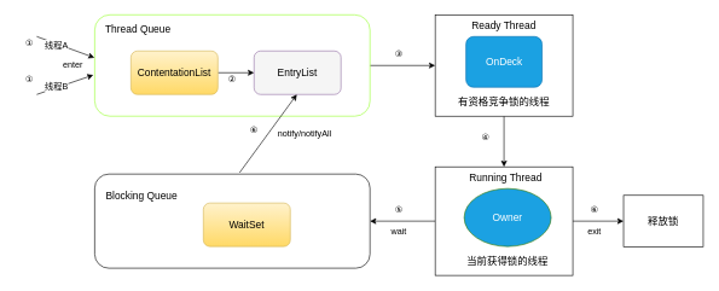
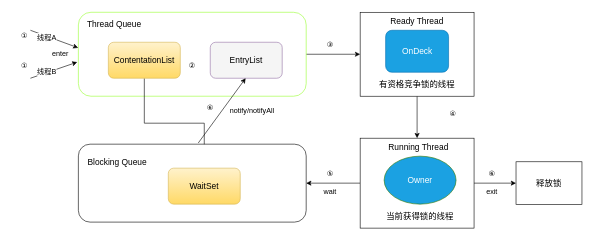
  <mxCell id="0" />
  <mxCell id="1" parent="0" />
  <mxCell id="2" value="" style="edgeStyle=orthogonalEdgeStyle;rounded=0;orthogonalLoop=1;jettySize=auto;html=1;fontSize=12;" parent="1" source="3" target="10" edge="1"><mxGeometry relative="1" as="geometry" /></mxCell>
  <mxCell id="3" value="" style="rounded=1;whiteSpace=wrap;html=1;strokeColor=#99FF33;" parent="1" vertex="1"><mxGeometry x="130" y="20" width="380" height="140" as="geometry" /></mxCell>
- <mxCell id="4" value="" style="edgeStyle=orthogonalEdgeStyle;rounded=0;orthogonalLoop=1;jettySize=auto;html=1;fontSize=12;" parent="1" source="5" target="6" edge="1"><mxGeometry relative="1" as="geometry" /></mxCell>
+ <mxCell id="4" value="" style="edgeStyle=orthogonalEdgeStyle;rounded=0;orthogonalLoop=1;jettySize=auto;html=1;fontSize=12;" parent="1" source="5" target="8" edge="1"><mxGeometry relative="1" as="geometry" /></mxCell>
  <mxCell id="5" value="&lt;font style=&quot;font-size: 14px&quot;&gt;ContentationList&lt;/font&gt;" style="rounded=1;whiteSpace=wrap;html=1;fillColor=#fff2cc;strokeColor=#d6b656;gradientColor=#ffd966;" parent="1" vertex="1"><mxGeometry x="180" y="70" width="120" height="60" as="geometry" /></mxCell>
  <mxCell id="6" value="&lt;font style=&quot;font-size: 14px&quot;&gt;EntryList&lt;/font&gt;" style="rounded=1;whiteSpace=wrap;html=1;fillColor=#f5f5f5;strokeColor=#9673a6;" parent="1" vertex="1"><mxGeometry x="350" y="70" width="120" height="60" as="geometry" /></mxCell>
  <mxCell id="7" value="" style="rounded=1;whiteSpace=wrap;html=1;" parent="1" vertex="1"><mxGeometry x="130" y="240" width="380" height="130" as="geometry" /></mxCell>
  <mxCell id="8" value="&lt;font style=&quot;font-size: 14px&quot;&gt;WaitSet&lt;/font&gt;" style="rounded=1;whiteSpace=wrap;html=1;strokeColor=#d6b656;gradientColor=#ffd966;fillColor=#fff2cc;" parent="1" vertex="1"><mxGeometry x="280" y="280" width="120" height="60" as="geometry" /></mxCell>
  <mxCell id="9" value="" style="edgeStyle=orthogonalEdgeStyle;rounded=0;orthogonalLoop=1;jettySize=auto;html=1;fontSize=12;entryX=0.5;entryY=0;entryDx=0;entryDy=0;" parent="1" source="10" target="14" edge="1"><mxGeometry relative="1" as="geometry"><mxPoint x="698" y="220" as="targetPoint" /></mxGeometry></mxCell>
  <mxCell id="10" value="" style="rounded=0;whiteSpace=wrap;html=1;strokeColor=#000000;glass=0;" parent="1" vertex="1"><mxGeometry x="600" y="20" width="190" height="140" as="geometry" /></mxCell>
  <mxCell id="11" value="&lt;font style=&quot;font-size: 14px&quot;&gt;OnDeck&lt;/font&gt;" style="rounded=1;whiteSpace=wrap;html=1;strokeColor=#006EAF;fillColor=#1ba1e2;fontColor=#ffffff;" parent="1" vertex="1"><mxGeometry x="642.5" y="50" width="105" height="70" as="geometry" /></mxCell>
  <mxCell id="12" value="" style="edgeStyle=orthogonalEdgeStyle;rounded=0;orthogonalLoop=1;jettySize=auto;html=1;fontSize=12;" parent="1" source="14" target="7" edge="1"><mxGeometry relative="1" as="geometry" /></mxCell>
  <mxCell id="13" value="" style="edgeStyle=orthogonalEdgeStyle;rounded=0;orthogonalLoop=1;jettySize=auto;html=1;fontSize=12;" parent="1" source="14" target="35" edge="1"><mxGeometry relative="1" as="geometry" /></mxCell>
  <mxCell id="14" value="" style="rounded=0;whiteSpace=wrap;html=1;strokeColor=#000000;shadow=0;sketch=0;glass=0;" parent="1" vertex="1"><mxGeometry x="600" y="230" width="190" height="150" as="geometry" /></mxCell>
  <mxCell id="15" value="&lt;font style=&quot;font-size: 14px&quot;&gt;Owner&lt;/font&gt;" style="ellipse;whiteSpace=wrap;html=1;strokeColor=#2D7600;fillColor=#1ba1e2;fontColor=#ffffff;" parent="1" vertex="1"><mxGeometry x="640" y="260" width="120" height="80" as="geometry" /></mxCell>
  <mxCell id="16" value="&lt;font style=&quot;font-size: 14px&quot;&gt;有资格竞争锁的线程&lt;/font&gt;" style="text;html=1;strokeColor=none;fillColor=none;align=center;verticalAlign=middle;whiteSpace=wrap;rounded=0;" parent="1" vertex="1"><mxGeometry x="630" y="130" width="130" height="20" as="geometry" /></mxCell>
  <mxCell id="17" value="&lt;font style=&quot;font-size: 14px&quot;&gt;当前获得锁的线程&lt;/font&gt;" style="text;html=1;strokeColor=none;fillColor=none;align=center;verticalAlign=middle;whiteSpace=wrap;rounded=0;shadow=0;glass=0;sketch=0;" parent="1" vertex="1"><mxGeometry x="630" y="350" width="140" height="20" as="geometry" /></mxCell>
  <mxCell id="18" value="&lt;font style=&quot;font-size: 14px&quot;&gt;Ready Thread&lt;/font&gt;" style="text;html=1;strokeColor=none;fillColor=none;align=center;verticalAlign=middle;whiteSpace=wrap;rounded=0;shadow=0;glass=0;sketch=0;" parent="1" vertex="1"><mxGeometry x="645" y="30" width="100" height="10" as="geometry" /></mxCell>
  <mxCell id="19" value="&lt;font style=&quot;font-size: 14px&quot;&gt;Running Thread&lt;/font&gt;" style="text;html=1;strokeColor=none;fillColor=none;align=center;verticalAlign=middle;whiteSpace=wrap;rounded=0;shadow=0;glass=0;sketch=0;" parent="1" vertex="1"><mxGeometry x="645" y="240" width="105" height="10" as="geometry" /></mxCell>
  <mxCell id="20" value="" style="endArrow=classic;html=1;entryX=-0.001;entryY=0.423;entryDx=0;entryDy=0;entryPerimeter=0;" parent="1" target="3" edge="1"><mxGeometry width="50" height="50" relative="1" as="geometry"><mxPoint x="50" y="50" as="sourcePoint" /><mxPoint x="50" y="10" as="targetPoint" /></mxGeometry></mxCell>
  <mxCell id="21" value="线程A" style="edgeLabel;html=1;align=center;verticalAlign=middle;resizable=0;points=[];fontSize=12;" parent="20" vertex="1" connectable="0"><mxGeometry x="-0.309" y="-2" relative="1" as="geometry"><mxPoint as="offset" /></mxGeometry></mxCell>
  <mxCell id="22" value="" style="endArrow=classic;html=1;entryX=-0.005;entryY=0.594;entryDx=0;entryDy=0;entryPerimeter=0;" parent="1" target="3" edge="1"><mxGeometry width="50" height="50" relative="1" as="geometry"><mxPoint x="50" y="130" as="sourcePoint" /><mxPoint x="110" y="130" as="targetPoint" /></mxGeometry></mxCell>
  <mxCell id="23" value="线程B" style="edgeLabel;html=1;align=center;verticalAlign=middle;resizable=0;points=[];fontSize=12;" parent="22" vertex="1" connectable="0"><mxGeometry x="-0.33" y="1" relative="1" as="geometry"><mxPoint as="offset" /></mxGeometry></mxCell>
  <mxCell id="24" value="enter" style="text;html=1;strokeColor=none;fillColor=none;align=center;verticalAlign=middle;whiteSpace=wrap;rounded=0;shadow=0;glass=0;sketch=0;fontSize=12;" parent="1" vertex="1"><mxGeometry x="80" y="80" width="40" height="20" as="geometry" /></mxCell>
  <mxCell id="25" value="①" style="text;html=1;strokeColor=none;fillColor=none;align=center;verticalAlign=middle;whiteSpace=wrap;rounded=0;shadow=0;glass=0;sketch=0;fontSize=12;" parent="1" vertex="1"><mxGeometry x="20" y="50" width="40" height="20" as="geometry" /></mxCell>
  <mxCell id="26" value="①" style="text;html=1;strokeColor=none;fillColor=none;align=center;verticalAlign=middle;whiteSpace=wrap;rounded=0;shadow=0;glass=0;sketch=0;fontSize=12;" parent="1" vertex="1"><mxGeometry x="20" y="100" width="40" height="20" as="geometry" /></mxCell>
  <mxCell id="27" value="&lt;font style=&quot;font-size: 14px&quot;&gt;Thread Queue&lt;/font&gt;" style="text;html=1;strokeColor=none;fillColor=none;align=center;verticalAlign=middle;whiteSpace=wrap;rounded=0;shadow=0;glass=0;sketch=0;fontSize=12;" parent="1" vertex="1"><mxGeometry x="140" y="30" width="100" height="20" as="geometry" /></mxCell>
  <mxCell id="28" value="②" style="text;html=1;strokeColor=none;fillColor=none;align=center;verticalAlign=middle;whiteSpace=wrap;rounded=0;shadow=0;glass=0;sketch=0;fontSize=12;" parent="1" vertex="1"><mxGeometry x="300" y="100" width="40" height="20" as="geometry" /></mxCell>
  <mxCell id="29" value="③" style="text;html=1;strokeColor=none;fillColor=none;align=center;verticalAlign=middle;whiteSpace=wrap;rounded=0;shadow=0;glass=0;sketch=0;fontSize=12;" parent="1" vertex="1"><mxGeometry x="530" y="65" width="40" height="20" as="geometry" /></mxCell>
- <mxCell id="30" value="④" style="text;html=1;strokeColor=none;fillColor=none;align=center;verticalAlign=middle;whiteSpace=wrap;rounded=0;shadow=0;glass=0;sketch=0;fontSize=12;" parent="1" vertex="1"><mxGeometry x="650" y="180" width="40" height="20" as="geometry" /></mxCell>
+ <mxCell id="30" value="④" style="text;html=1;strokeColor=none;fillColor=none;align=center;verticalAlign=middle;whiteSpace=wrap;rounded=0;shadow=0;glass=0;sketch=0;fontSize=12;" parent="1" vertex="1"><mxGeometry x="735" y="180" width="40" height="20" as="geometry" /></mxCell>
  <mxCell id="31" value="⑥" style="text;html=1;strokeColor=none;fillColor=none;align=center;verticalAlign=middle;whiteSpace=wrap;rounded=0;shadow=0;glass=0;sketch=0;fontSize=12;" parent="1" vertex="1"><mxGeometry x="800" y="280" width="40" height="20" as="geometry" /></mxCell>
  <mxCell id="32" value="⑤" style="text;html=1;strokeColor=none;fillColor=none;align=center;verticalAlign=middle;whiteSpace=wrap;rounded=0;shadow=0;glass=0;sketch=0;fontSize=12;" parent="1" vertex="1"><mxGeometry x="530" y="280" width="40" height="20" as="geometry" /></mxCell>
  <mxCell id="33" value="wait" style="text;html=1;strokeColor=none;fillColor=none;align=center;verticalAlign=middle;whiteSpace=wrap;rounded=0;shadow=0;glass=0;sketch=0;fontSize=12;" parent="1" vertex="1"><mxGeometry x="530" y="310" width="40" height="20" as="geometry" /></mxCell>
  <mxCell id="34" value="&lt;font style=&quot;font-size: 14px&quot;&gt;Blocking Queue&lt;/font&gt;" style="text;html=1;strokeColor=none;fillColor=none;align=center;verticalAlign=middle;whiteSpace=wrap;rounded=0;shadow=0;glass=0;sketch=0;fontSize=12;" parent="1" vertex="1"><mxGeometry x="140" y="260" width="110" height="20" as="geometry" /></mxCell>
  <mxCell id="35" value="&lt;font style=&quot;font-size: 14px&quot;&gt;释放锁&lt;/font&gt;" style="rounded=0;whiteSpace=wrap;html=1;shadow=0;glass=0;sketch=0;strokeColor=#000000;fontSize=12;" parent="1" vertex="1"><mxGeometry x="860" y="269.37" width="110" height="71.25" as="geometry" /></mxCell>
  <mxCell id="36" value="exit" style="text;html=1;strokeColor=none;fillColor=none;align=center;verticalAlign=middle;whiteSpace=wrap;rounded=0;shadow=0;glass=0;sketch=0;fontSize=12;" parent="1" vertex="1"><mxGeometry x="800" y="310" width="40" height="20" as="geometry" /></mxCell>
  <mxCell id="37" value="" style="endArrow=classic;html=1;fontSize=12;" parent="1" edge="1"><mxGeometry width="50" height="50" relative="1" as="geometry"><mxPoint x="330" y="238" as="sourcePoint" /><mxPoint x="409" y="130" as="targetPoint" /></mxGeometry></mxCell>
  <mxCell id="38" value="⑥" style="text;html=1;strokeColor=none;fillColor=none;align=center;verticalAlign=middle;whiteSpace=wrap;rounded=0;shadow=0;glass=0;sketch=0;fontSize=12;" parent="1" vertex="1"><mxGeometry x="330" y="170" width="40" height="20" as="geometry" /></mxCell>
  <mxCell id="39" value="notify/notifyAll" style="text;html=1;strokeColor=none;fillColor=none;align=center;verticalAlign=middle;whiteSpace=wrap;rounded=0;shadow=0;glass=0;sketch=0;fontSize=12;" parent="1" vertex="1"><mxGeometry x="380" y="170" width="80" height="30" as="geometry" /></mxCell>
